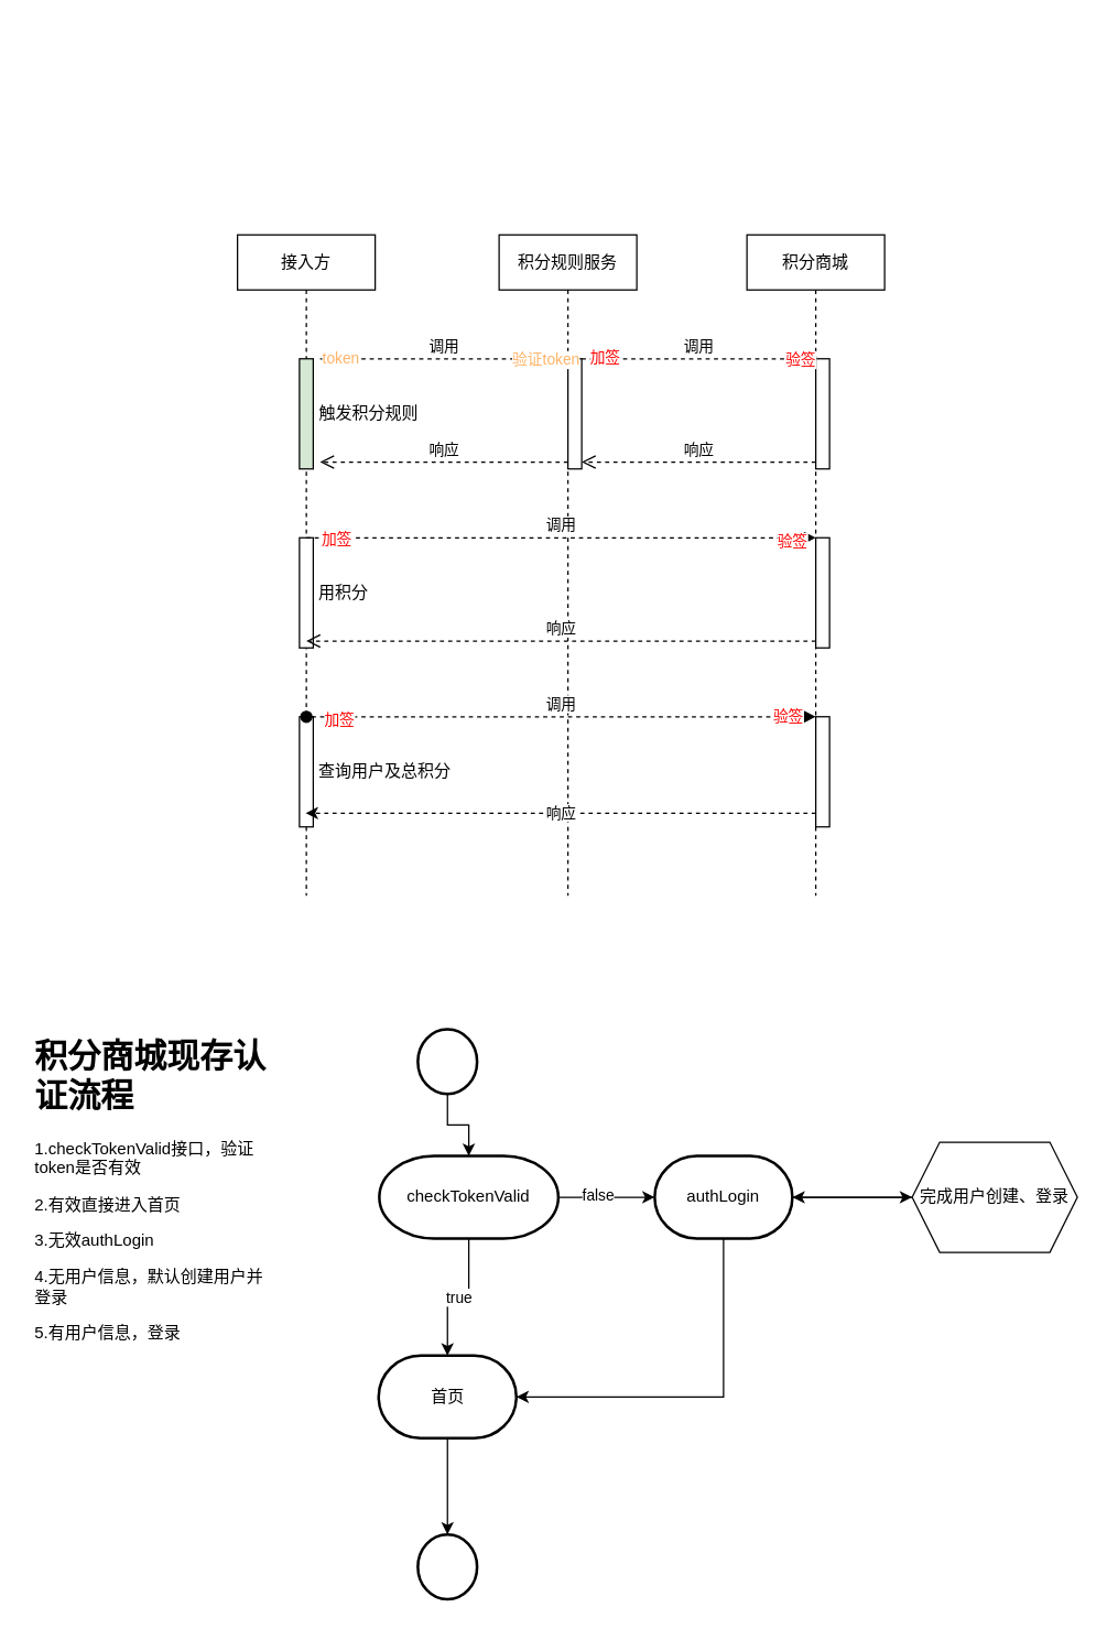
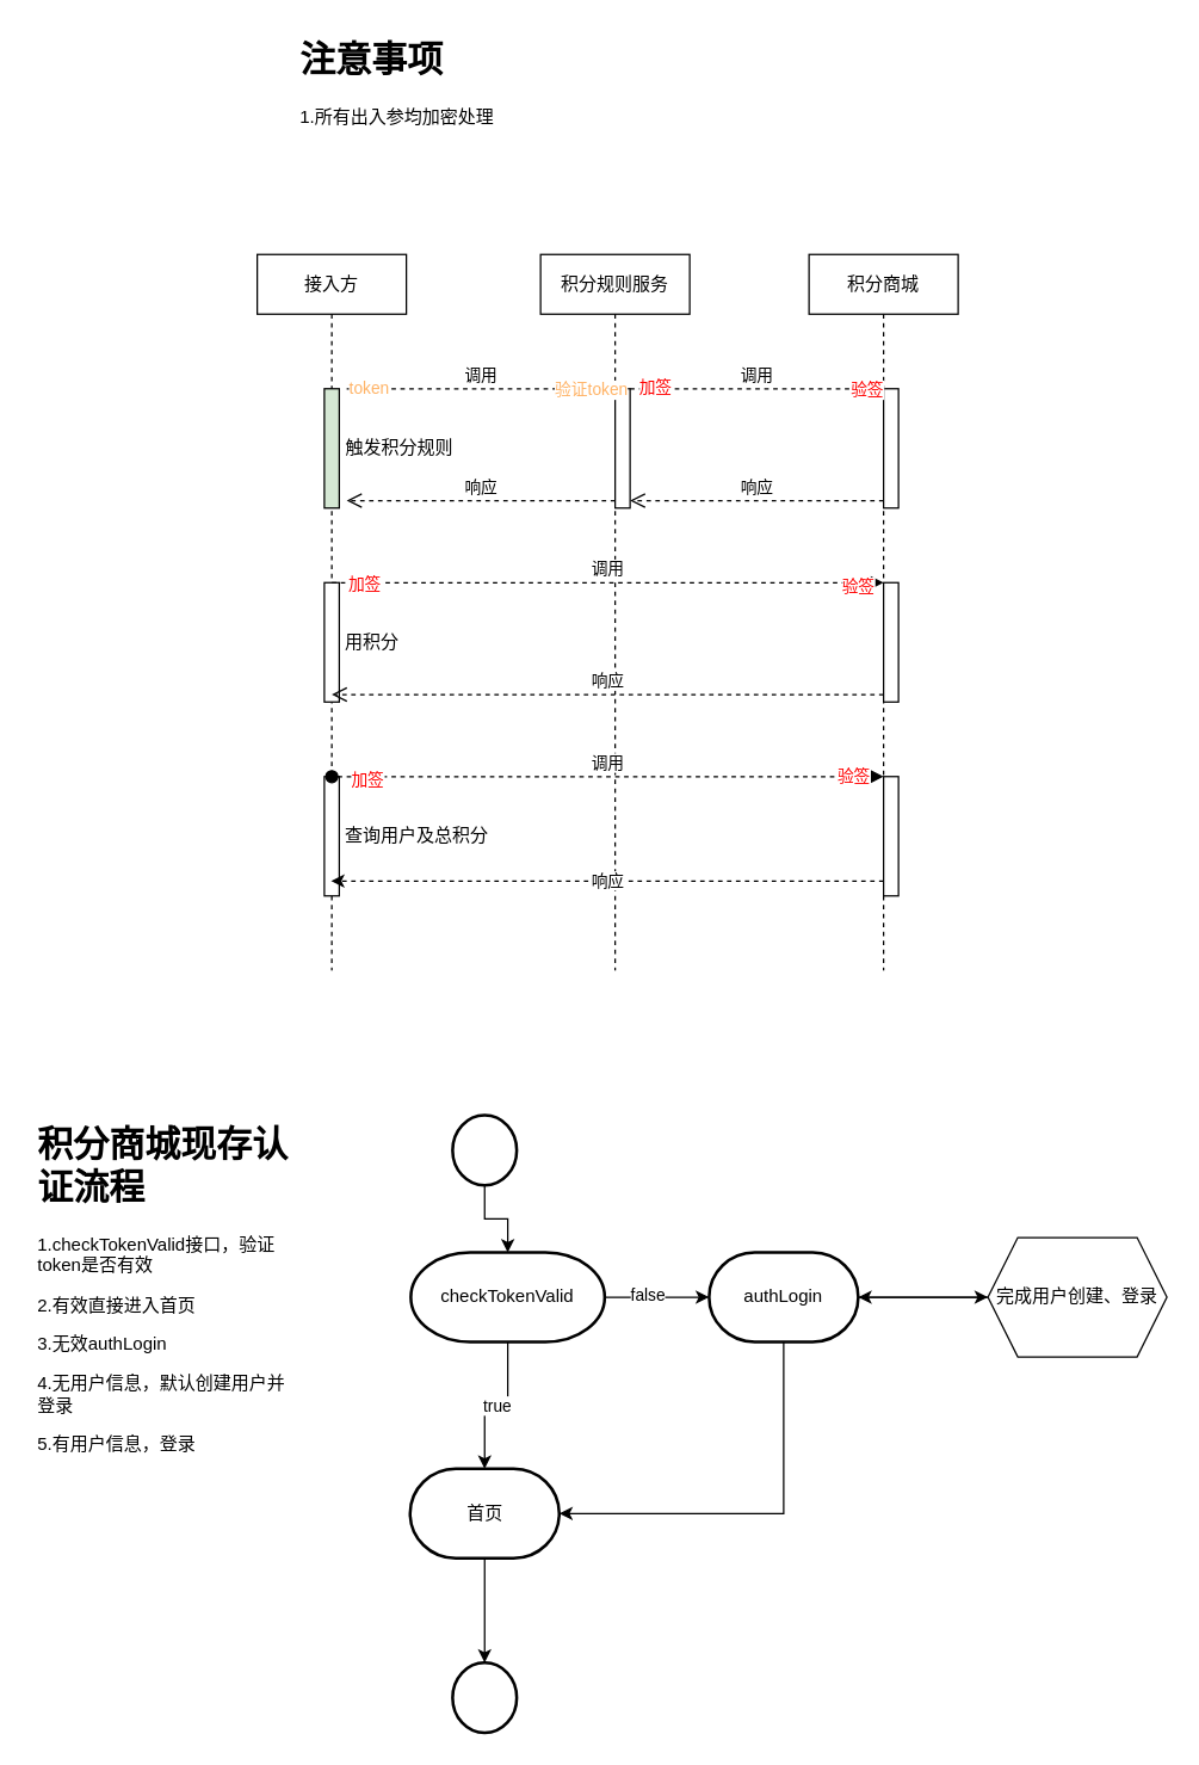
  <mxCell id="0" />
  <mxCell id="1" parent="0" />
  <mxCell id="2" value="接入方" style="shape=umlLifeline;perimeter=lifelinePerimeter;whiteSpace=wrap;html=1;container=1;dropTarget=0;collapsible=0;recursiveResize=0;outlineConnect=0;portConstraint=eastwest;newEdgeStyle={&quot;edgeStyle&quot;:&quot;elbowEdgeStyle&quot;,&quot;elbow&quot;:&quot;vertical&quot;,&quot;curved&quot;:0,&quot;rounded&quot;:0};" parent="1" vertex="1"><mxGeometry x="172" y="170" width="100" height="480" as="geometry" /></mxCell>
  <mxCell id="3" value="&amp;nbsp; &amp;nbsp; &amp;nbsp; &amp;nbsp; &amp;nbsp; &amp;nbsp; &amp;nbsp; &amp;nbsp; &amp;nbsp; &amp;nbsp; &amp;nbsp; &amp;nbsp; &amp;nbsp; &amp;nbsp;触发积分规则" style="html=1;points=[];perimeter=orthogonalPerimeter;outlineConnect=0;targetShapes=umlLifeline;portConstraint=eastwest;newEdgeStyle={&quot;edgeStyle&quot;:&quot;elbowEdgeStyle&quot;,&quot;elbow&quot;:&quot;vertical&quot;,&quot;curved&quot;:0,&quot;rounded&quot;:0};fillColor=#d5e8d4;" parent="2" vertex="1"><mxGeometry x="45" y="90" width="10" height="80" as="geometry" /></mxCell>
  <mxCell id="4" value="&amp;nbsp; &amp;nbsp; &amp;nbsp; &amp;nbsp; &amp;nbsp; &amp;nbsp; &amp;nbsp; &amp;nbsp; 用积分" style="html=1;points=[];perimeter=orthogonalPerimeter;outlineConnect=0;targetShapes=umlLifeline;portConstraint=eastwest;newEdgeStyle={&quot;edgeStyle&quot;:&quot;elbowEdgeStyle&quot;,&quot;elbow&quot;:&quot;vertical&quot;,&quot;curved&quot;:0,&quot;rounded&quot;:0};" parent="2" vertex="1"><mxGeometry x="45" y="220" width="10" height="80" as="geometry" /></mxCell>
  <mxCell id="5" value="&amp;nbsp; &amp;nbsp; &amp;nbsp; &amp;nbsp; &amp;nbsp; &amp;nbsp; &amp;nbsp; &amp;nbsp; &amp;nbsp; &amp;nbsp; &amp;nbsp; &amp;nbsp; &amp;nbsp; &amp;nbsp; &amp;nbsp; &amp;nbsp; &amp;nbsp; 查询用户及总积分" style="html=1;points=[];perimeter=orthogonalPerimeter;outlineConnect=0;targetShapes=umlLifeline;portConstraint=eastwest;newEdgeStyle={&quot;edgeStyle&quot;:&quot;elbowEdgeStyle&quot;,&quot;elbow&quot;:&quot;vertical&quot;,&quot;curved&quot;:0,&quot;rounded&quot;:0};" parent="2" vertex="1"><mxGeometry x="45" y="350" width="10" height="80" as="geometry" /></mxCell>
  <mxCell id="6" value="积分规则服务" style="shape=umlLifeline;perimeter=lifelinePerimeter;whiteSpace=wrap;html=1;container=1;dropTarget=0;collapsible=0;recursiveResize=0;outlineConnect=0;portConstraint=eastwest;newEdgeStyle={&quot;edgeStyle&quot;:&quot;elbowEdgeStyle&quot;,&quot;elbow&quot;:&quot;vertical&quot;,&quot;curved&quot;:0,&quot;rounded&quot;:0};" parent="1" vertex="1"><mxGeometry x="362" y="170" width="100" height="480" as="geometry" /></mxCell>
  <mxCell id="7" value="" style="html=1;points=[];perimeter=orthogonalPerimeter;outlineConnect=0;targetShapes=umlLifeline;portConstraint=eastwest;newEdgeStyle={&quot;edgeStyle&quot;:&quot;elbowEdgeStyle&quot;,&quot;elbow&quot;:&quot;vertical&quot;,&quot;curved&quot;:0,&quot;rounded&quot;:0};" parent="6" vertex="1"><mxGeometry x="50" y="90" width="10" height="80" as="geometry" /></mxCell>
  <mxCell id="8" value="调用" style="html=1;verticalAlign=bottom;endArrow=block;edgeStyle=elbowEdgeStyle;elbow=vertical;curved=0;rounded=0;dashed=1;" parent="6" target="7" edge="1"><mxGeometry relative="1" as="geometry"><mxPoint x="-130" y="90" as="sourcePoint" /></mxGeometry></mxCell>
  <mxCell id="9" value="token" style="edgeLabel;html=1;align=center;verticalAlign=middle;resizable=0;points=[];fontColor=#FFB366;" parent="8" vertex="1" connectable="0"><mxGeometry x="-0.844" y="1" relative="1" as="geometry"><mxPoint as="offset" /></mxGeometry></mxCell>
  <mxCell id="10" value="验证token" style="edgeLabel;html=1;align=center;verticalAlign=middle;resizable=0;points=[];fontColor=#FFB366;" parent="8" vertex="1" connectable="0"><mxGeometry x="0.811" relative="1" as="geometry"><mxPoint as="offset" /></mxGeometry></mxCell>
  <mxCell id="11" value="响应" style="html=1;verticalAlign=bottom;endArrow=open;dashed=1;endSize=8;edgeStyle=elbowEdgeStyle;elbow=vertical;curved=0;rounded=0;" parent="6" source="7" edge="1"><mxGeometry relative="1" as="geometry"><mxPoint x="-130" y="165" as="targetPoint" /></mxGeometry></mxCell>
  <mxCell id="12" value="积分商城" style="shape=umlLifeline;perimeter=lifelinePerimeter;whiteSpace=wrap;html=1;container=1;dropTarget=0;collapsible=0;recursiveResize=0;outlineConnect=0;portConstraint=eastwest;newEdgeStyle={&quot;edgeStyle&quot;:&quot;elbowEdgeStyle&quot;,&quot;elbow&quot;:&quot;vertical&quot;,&quot;curved&quot;:0,&quot;rounded&quot;:0};" parent="1" vertex="1"><mxGeometry x="542" y="170" width="100" height="480" as="geometry" /></mxCell>
  <mxCell id="13" value="" style="html=1;points=[];perimeter=orthogonalPerimeter;outlineConnect=0;targetShapes=umlLifeline;portConstraint=eastwest;newEdgeStyle={&quot;edgeStyle&quot;:&quot;elbowEdgeStyle&quot;,&quot;elbow&quot;:&quot;vertical&quot;,&quot;curved&quot;:0,&quot;rounded&quot;:0};" parent="1" vertex="1"><mxGeometry x="592" y="260" width="10" height="80" as="geometry" /></mxCell>
  <mxCell id="14" value="调用" style="html=1;verticalAlign=bottom;endArrow=block;edgeStyle=elbowEdgeStyle;elbow=vertical;curved=0;rounded=0;dashed=1;" parent="1" target="13" edge="1"><mxGeometry relative="1" as="geometry"><mxPoint x="422" y="260" as="sourcePoint" /></mxGeometry></mxCell>
  <mxCell id="15" value="加签" style="edgeLabel;html=1;align=center;verticalAlign=middle;resizable=0;points=[];fontColor=#FF0000;" parent="14" vertex="1" connectable="0"><mxGeometry x="-0.812" y="2" relative="1" as="geometry"><mxPoint as="offset" /></mxGeometry></mxCell>
  <mxCell id="16" value="验签" style="edgeLabel;html=1;align=center;verticalAlign=middle;resizable=0;points=[];fontColor=#FF0000;" parent="14" vertex="1" connectable="0"><mxGeometry x="0.859" relative="1" as="geometry"><mxPoint as="offset" /></mxGeometry></mxCell>
  <mxCell id="17" value="响应" style="html=1;verticalAlign=bottom;endArrow=open;dashed=1;endSize=8;edgeStyle=elbowEdgeStyle;elbow=vertical;curved=0;rounded=0;" parent="1" source="13" edge="1"><mxGeometry relative="1" as="geometry"><mxPoint x="422" y="335" as="targetPoint" /></mxGeometry></mxCell>
  <mxCell id="18" value="" style="html=1;points=[];perimeter=orthogonalPerimeter;outlineConnect=0;targetShapes=umlLifeline;portConstraint=eastwest;newEdgeStyle={&quot;edgeStyle&quot;:&quot;elbowEdgeStyle&quot;,&quot;elbow&quot;:&quot;vertical&quot;,&quot;curved&quot;:0,&quot;rounded&quot;:0};" parent="1" vertex="1"><mxGeometry x="592" y="390" width="10" height="80" as="geometry" /></mxCell>
  <mxCell id="19" value="调用" style="html=1;verticalAlign=bottom;endArrow=block;edgeStyle=elbowEdgeStyle;elbow=vertical;curved=0;rounded=0;dashed=1;" parent="1" target="18" edge="1"><mxGeometry relative="1" as="geometry"><mxPoint x="222" y="390" as="sourcePoint" /></mxGeometry></mxCell>
  <mxCell id="20" value="加签" style="edgeLabel;html=1;align=center;verticalAlign=middle;resizable=0;points=[];fontColor=#FF0000;" parent="19" vertex="1" connectable="0"><mxGeometry x="-0.886" relative="1" as="geometry"><mxPoint as="offset" /></mxGeometry></mxCell>
  <mxCell id="21" value="验签" style="edgeLabel;html=1;align=center;verticalAlign=middle;resizable=0;points=[];fontColor=#FF0000;" parent="19" vertex="1" connectable="0"><mxGeometry x="0.903" y="-2" relative="1" as="geometry"><mxPoint as="offset" /></mxGeometry></mxCell>
  <mxCell id="22" value="响应" style="html=1;verticalAlign=bottom;endArrow=open;dashed=1;endSize=8;edgeStyle=elbowEdgeStyle;elbow=vertical;curved=0;rounded=0;" parent="1" source="18" edge="1"><mxGeometry relative="1" as="geometry"><mxPoint x="222" y="465" as="targetPoint" /></mxGeometry></mxCell>
  <mxCell id="23" value="响应" style="edgeStyle=elbowEdgeStyle;rounded=0;orthogonalLoop=1;jettySize=auto;html=1;elbow=vertical;curved=0;dashed=1;" parent="1" source="24" target="2" edge="1"><mxGeometry relative="1" as="geometry"><Array as="points"><mxPoint x="432" y="590" /></Array></mxGeometry></mxCell>
  <mxCell id="24" value="" style="html=1;points=[];perimeter=orthogonalPerimeter;outlineConnect=0;targetShapes=umlLifeline;portConstraint=eastwest;newEdgeStyle={&quot;edgeStyle&quot;:&quot;elbowEdgeStyle&quot;,&quot;elbow&quot;:&quot;vertical&quot;,&quot;curved&quot;:0,&quot;rounded&quot;:0};" parent="1" vertex="1"><mxGeometry x="592" y="520" width="10" height="80" as="geometry" /></mxCell>
  <mxCell id="25" value="调用" style="html=1;verticalAlign=bottom;startArrow=oval;endArrow=block;startSize=8;edgeStyle=elbowEdgeStyle;elbow=vertical;curved=0;rounded=0;dashed=1;" parent="1" target="24" edge="1"><mxGeometry relative="1" as="geometry"><mxPoint x="222" y="520" as="sourcePoint" /></mxGeometry></mxCell>
  <mxCell id="26" value="加签" style="edgeLabel;html=1;align=center;verticalAlign=middle;resizable=0;points=[];fontColor=#FF0000;" parent="25" vertex="1" connectable="0"><mxGeometry x="-0.476" y="-2" relative="1" as="geometry"><mxPoint x="-74" y="-1" as="offset" /></mxGeometry></mxCell>
  <mxCell id="27" value="验签" style="edgeLabel;html=1;align=center;verticalAlign=middle;resizable=0;points=[];fontColor=#FF0000;" parent="25" vertex="1" connectable="0"><mxGeometry x="0.551" y="1" relative="1" as="geometry"><mxPoint x="62" as="offset" /></mxGeometry></mxCell>
+ <mxCell id="28" value="&lt;h1&gt;注意事项&lt;/h1&gt;&lt;p&gt;1.所有出入参均加密处理&lt;/p&gt;&lt;p&gt;&lt;br&gt;&lt;/p&gt;" style="text;html=1;strokeColor=none;fillColor=none;spacing=5;spacingTop=-20;whiteSpace=wrap;overflow=hidden;rounded=0;" parent="1" vertex="1"><mxGeometry x="196" y="20" width="190" height="120" as="geometry" /></mxCell>
  <mxCell id="29" style="edgeStyle=orthogonalEdgeStyle;rounded=0;orthogonalLoop=1;jettySize=auto;html=1;" edge="1" parent="1" source="30" target="35"><mxGeometry relative="1" as="geometry" /></mxCell>
  <mxCell id="30" value="" style="strokeWidth=2;html=1;shape=mxgraph.flowchart.start_2;whiteSpace=wrap;" vertex="1" parent="1"><mxGeometry x="303" y="747" width="43" height="47" as="geometry" /></mxCell>
  <mxCell id="31" value="" style="strokeWidth=2;html=1;shape=mxgraph.flowchart.start_2;whiteSpace=wrap;" vertex="1" parent="1"><mxGeometry x="303" y="1114" width="43" height="47" as="geometry" /></mxCell>
  <mxCell id="32" style="edgeStyle=orthogonalEdgeStyle;rounded=0;orthogonalLoop=1;jettySize=auto;html=1;entryX=0;entryY=0.5;entryDx=0;entryDy=0;entryPerimeter=0;" edge="1" parent="1" source="35" target="40"><mxGeometry relative="1" as="geometry" /></mxCell>
  <mxCell id="33" value="false" style="edgeLabel;html=1;align=center;verticalAlign=middle;resizable=0;points=[];" vertex="1" connectable="0" parent="32"><mxGeometry x="-0.2" y="2" relative="1" as="geometry"><mxPoint as="offset" /></mxGeometry></mxCell>
  <mxCell id="34" value="true" style="edgeStyle=orthogonalEdgeStyle;rounded=0;orthogonalLoop=1;jettySize=auto;html=1;" edge="1" parent="1" source="35" target="37"><mxGeometry relative="1" as="geometry" /></mxCell>
  <mxCell id="35" value="checkTokenValid" style="strokeWidth=2;html=1;shape=mxgraph.flowchart.terminator;whiteSpace=wrap;" vertex="1" parent="1"><mxGeometry x="275" y="839" width="130" height="60" as="geometry" /></mxCell>
  <mxCell id="36" style="edgeStyle=orthogonalEdgeStyle;rounded=0;orthogonalLoop=1;jettySize=auto;html=1;" edge="1" parent="1" source="37" target="31"><mxGeometry relative="1" as="geometry" /></mxCell>
  <mxCell id="37" value="首页" style="strokeWidth=2;html=1;shape=mxgraph.flowchart.terminator;whiteSpace=wrap;" vertex="1" parent="1"><mxGeometry x="274.5" y="984" width="100" height="60" as="geometry" /></mxCell>
  <mxCell id="38" style="edgeStyle=orthogonalEdgeStyle;rounded=0;orthogonalLoop=1;jettySize=auto;html=1;entryX=1;entryY=0.5;entryDx=0;entryDy=0;entryPerimeter=0;" edge="1" parent="1" source="40" target="37"><mxGeometry relative="1" as="geometry"><Array as="points"><mxPoint x="525" y="1014" /></Array></mxGeometry></mxCell>
  <mxCell id="39" style="edgeStyle=orthogonalEdgeStyle;rounded=0;orthogonalLoop=1;jettySize=auto;html=1;entryX=0;entryY=0.5;entryDx=0;entryDy=0;" edge="1" parent="1" source="40" target="43"><mxGeometry relative="1" as="geometry" /></mxCell>
  <mxCell id="40" value="authLogin" style="strokeWidth=2;html=1;shape=mxgraph.flowchart.terminator;whiteSpace=wrap;" vertex="1" parent="1"><mxGeometry x="475" y="839" width="100" height="60" as="geometry" /></mxCell>
  <mxCell id="41" value="&lt;h1&gt;积分商城现存认证流程&lt;/h1&gt;&lt;p&gt;1.checkTokenValid接口，验证token是否有效&lt;/p&gt;&lt;p&gt;2.有效直接进入首页&lt;/p&gt;&lt;p&gt;3.无效authLogin&lt;/p&gt;&lt;p&gt;4.无用户信息，默认创建用户并登录&lt;/p&gt;&lt;p&gt;5.有用户信息，登录&lt;/p&gt;&lt;p&gt;&lt;br&gt;&lt;/p&gt;" style="text;html=1;strokeColor=none;fillColor=none;spacing=5;spacingTop=-20;whiteSpace=wrap;overflow=hidden;rounded=0;" vertex="1" parent="1"><mxGeometry x="20" y="747" width="179" height="305" as="geometry" /></mxCell>
  <mxCell id="42" style="edgeStyle=orthogonalEdgeStyle;rounded=0;orthogonalLoop=1;jettySize=auto;html=1;" edge="1" parent="1" source="43" target="40"><mxGeometry relative="1" as="geometry" /></mxCell>
  <mxCell id="43" value="完成用户创建、登录" style="shape=hexagon;perimeter=hexagonPerimeter2;whiteSpace=wrap;html=1;fixedSize=1;" vertex="1" parent="1"><mxGeometry x="662" y="829" width="120" height="80" as="geometry" /></mxCell>
